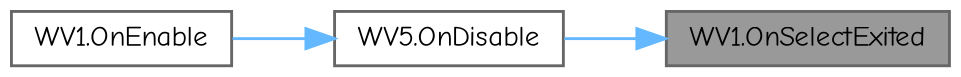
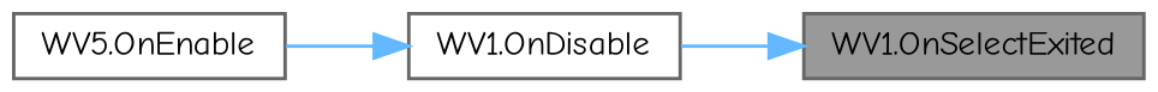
  digraph {
    fontname="Comic Neue"
    rankdir=RL
    node [color=grey40 fillcolor=white fontname="Comic Neue" fontsize=10 shape=box style=filled]
    edge [color=steelblue1 dir=back fontname="Comic Neue" fontsize=10 labelfontname=Helvetica labelfontsize=10 style=solid]
    n1 [color=gray40 fillcolor=grey60 fontcolor=black height=0.2 label="WV1.OnSelectExited" width=0.4]
-   n2 [height=0.2 label="WV5.OnDisable" width=0.4]
-   n3 [height=0.2 label="WV1.OnEnable" width=0.4]
+   n2 [height=0.2 label="WV1.OnDisable" width=0.4]
+   n3 [height=0.2 label="WV5.OnEnable" width=0.4]
    n1 -> n2
    n2 -> n3
  }
